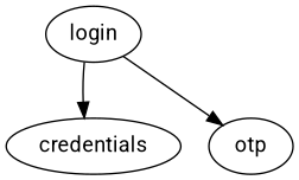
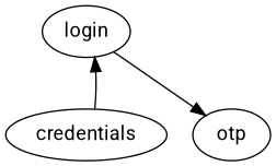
  digraph {
    fontname=Roboto
    package="ru.kode.way.nav12"
    node [fontname=Roboto parameterType="kotlin.String"]
    edge [fontname=Roboto]
    login [parameterName=defaultUserName resultType="kotlin.Int" type=flow]
    credentials [parameterName=defaultPhone]
    otp [parameterName=useAnimation parameterType="kotlin.Boolean"]
-   login -> credentials
+   credentials -> login
    login -> otp
  }
